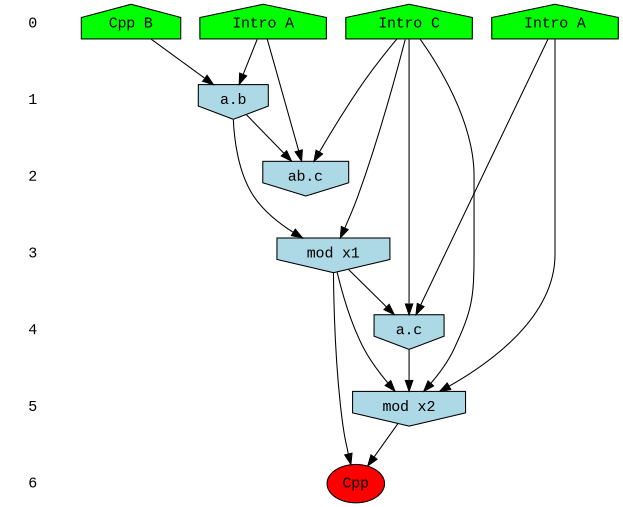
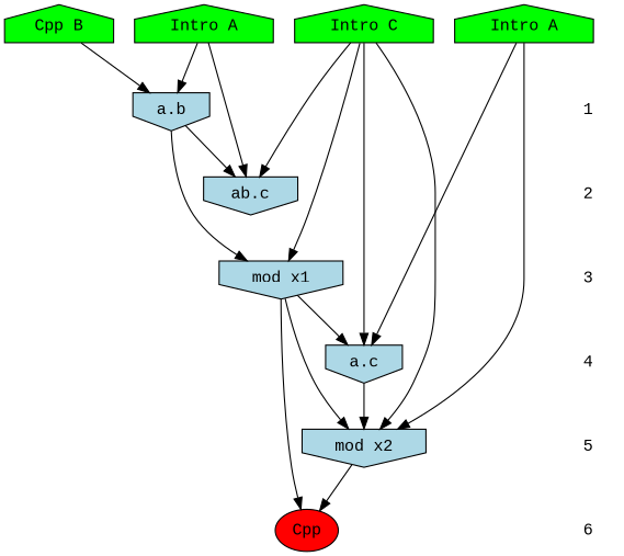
  digraph {
    fontname="Liberation Mono"
    ranksep=.5
    node [fontname="Liberation Mono" shape=plaintext style=filled]
    edge [fontname="Liberation Mono"]
-   0 [style=""]
    n2 [fillcolor=green label="Cpp B" shape=house]
    n3 [fillcolor=green label="Intro A" shape=house]
    n4 [fillcolor=green label="Intro A" shape=house]
    n5 [fillcolor=green label="Intro C" shape=house]
    1 [style=""]
    n7 [fillcolor=lightblue label="a.b" shape=invhouse]
    2 [style=""]
    n9 [fillcolor=lightblue label="ab.c" shape=invhouse]
    3 [style=""]
    n11 [fillcolor=lightblue label="mod x1" shape=invhouse]
    4 [style=""]
    n13 [fillcolor=lightblue label="a.c" shape=invhouse]
    5 [style=""]
    n15 [fillcolor=lightblue label="mod x2" shape=invhouse]
    6 [style=""]
    n17 [fillcolor=red label=Cpp shape=""]
    subgraph sub_1 {
      rank=same
-     0
      n2
      n3
      n4
      n5
    }
    subgraph sub_2 {
      rank=same
      1
      n7
    }
    subgraph sub_3 {
      rank=same
      2
      n9
    }
    subgraph sub_4 {
      rank=same
      3
      n11
    }
    subgraph sub_5 {
      rank=same
      4
      n13
    }
    subgraph sub_6 {
      rank=same
      5
      n15
    }
    subgraph sub_7 {
      rank=same
      6
      n17
    }
-   0 -> 1 [style=invis]
    n2 -> n7
    n3 -> n13
    n3 -> n15
    n4 -> n7
    n4 -> n9
    n5 -> n9
    n5 -> n11
    n5 -> n13
    n5 -> n15
    1 -> 2 [style=invis]
    n7 -> n9
    n7 -> n11
    2 -> 3 [style=invis]
    3 -> 4 [style=invis]
    n11 -> n13
    n11 -> n15
    n11 -> n17
    4 -> 5 [style=invis]
    n13 -> n15
    5 -> 6 [style=invis]
    n15 -> n17
  }
